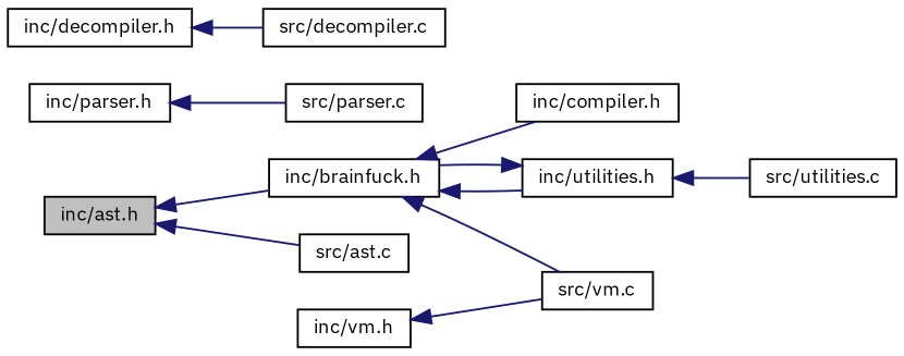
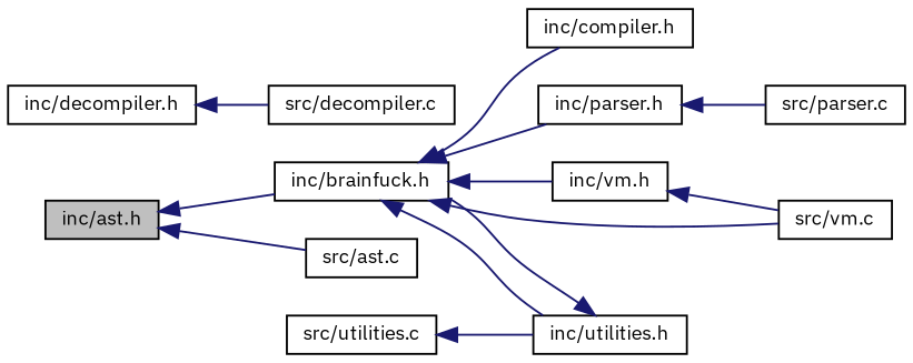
  digraph {
    fontname="IBM Plex Sans"
    rankdir=LR
    node [color=black fillcolor=white fontname="IBM Plex Sans" fontsize=10 shape=record style=filled]
    edge [color=midnightblue dir=back fontname="IBM Plex Sans" fontsize=10 labelfontname=Helvetica labelfontsize=10 style=solid]
    n1 [fillcolor=grey75 fontcolor=black height=0.2 label="inc/ast.h" width=0.4]
    n2 [height=0.2 label="inc/brainfuck.h" width=0.4]
    n3 [height=0.2 label="src/ast.c" width=0.4]
    n4 [height=0.2 label="inc/compiler.h" width=0.4]
    n5 [height=0.2 label="inc/parser.h" width=0.4]
    n6 [height=0.2 label="inc/utilities.h" width=0.4]
    n7 [height=0.2 label="inc/vm.h" width=0.4]
    n8 [height=0.2 label="src/vm.c" width=0.4]
    n9 [height=0.2 label="inc/decompiler.h" width=0.4]
    n10 [height=0.2 label="src/decompiler.c" width=0.4]
    n11 [height=0.2 label="src/parser.c" width=0.4]
    n12 [height=0.2 label="src/utilities.c" width=0.4]
    n1 -> n2
    n1 -> n3
    n2 -> n4
+   n2 -> n5
    n2 -> n6
+   n2 -> n7
    n2 -> n8
    n5 -> n11
    n6 -> n2
-   n6 -> n12
+   n12 -> n6
    n7 -> n8
    n9 -> n10
  }
